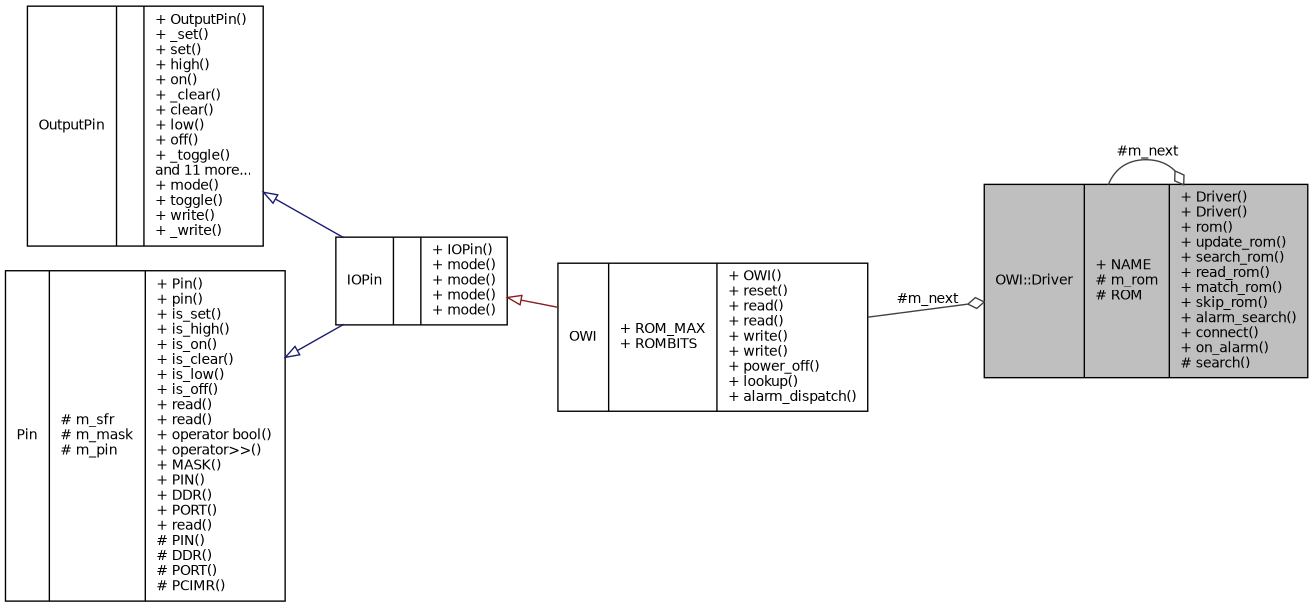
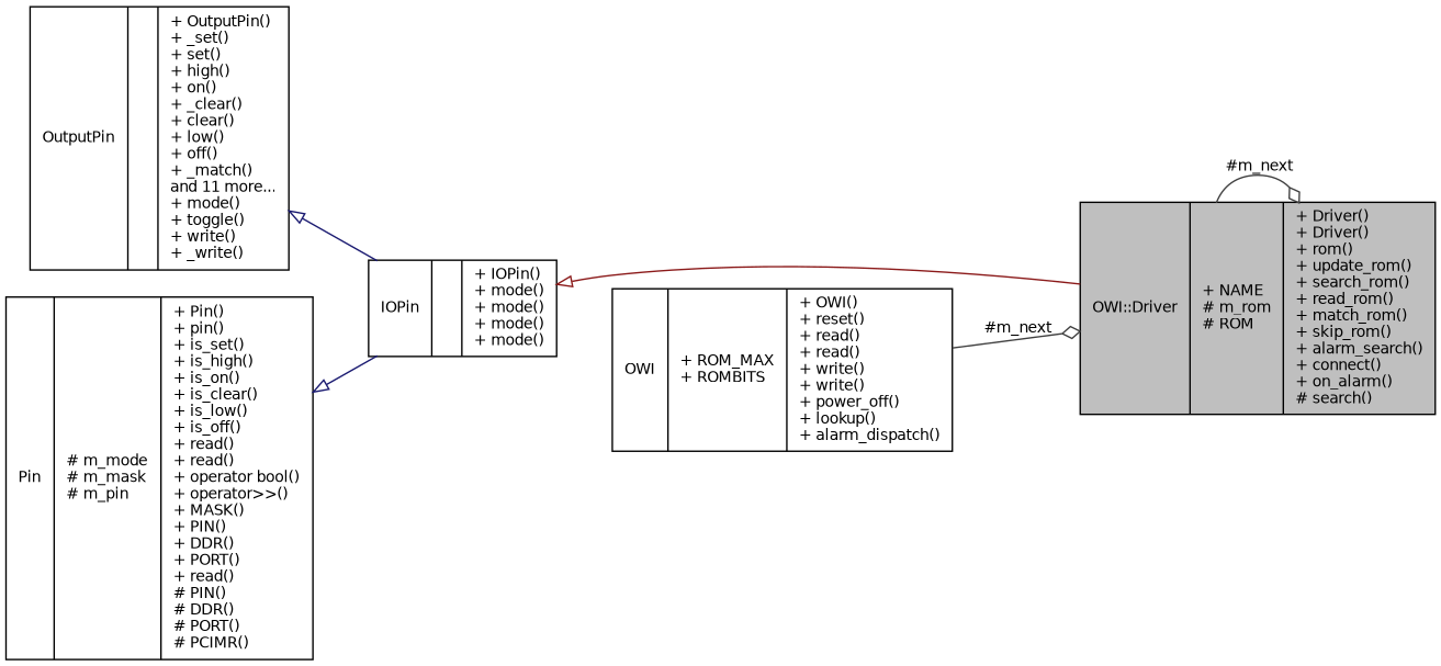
  digraph {
    rankdir=LR
    node [color=black fillcolor=white fontname=Helvetica fontsize=10 shape=record style=filled]
    edge [color=grey25 fontname=Helvetica fontsize=10 labelfontname=Helvetica labelfontsize=10 style=solid arrowtail=onormal dir=back]
    n1 [fillcolor=grey75 fontcolor=black height=0.2 label="{OWI::Driver\n|+ NAME\l# m_rom\l# ROM\l|+ Driver()\l+ Driver()\l+ rom()\l+ update_rom()\l+ search_rom()\l+ read_rom()\l+ match_rom()\l+ skip_rom()\l+ alarm_search()\l+ connect()\l+ on_alarm()\l# search()\l}" width=0.4]
    n2 [height=0.2 label="{OWI\n|+ ROM_MAX\l+ ROMBITS\l|+ OWI()\l+ reset()\l+ read()\l+ read()\l+ write()\l+ write()\l+ power_off()\l+ lookup()\l+ alarm_dispatch()\l}" width=0.4]
    n3 [height=0.2 label="{IOPin\n||+ IOPin()\l+ mode()\l+ mode()\l+ mode()\l+ mode()\l}" width=0.4]
-   n4 [height=0.2 label="{OutputPin\n||+ OutputPin()\l+ _set()\l+ set()\l+ high()\l+ on()\l+ _clear()\l+ clear()\l+ low()\l+ off()\l+ _toggle()\land 11 more...\l+ mode()\l+ toggle()\l+ write()\l+ _write()\l}" width=0.4]
-   n5 [height=0.2 label="{Pin\n|# m_sfr\l# m_mask\l# m_pin\l|+ Pin()\l+ pin()\l+ is_set()\l+ is_high()\l+ is_on()\l+ is_clear()\l+ is_low()\l+ is_off()\l+ read()\l+ read()\l+ operator bool()\l+ operator\>\>()\l+ MASK()\l+ PIN()\l+ DDR()\l+ PORT()\l+ read()\l# PIN()\l# DDR()\l# PORT()\l# PCIMR()\l}" width=0.4]
+   n4 [height=0.2 label="{OutputPin\n||+ OutputPin()\l+ _set()\l+ set()\l+ high()\l+ on()\l+ _clear()\l+ clear()\l+ low()\l+ off()\l+ _match()\land 11 more...\l+ mode()\l+ toggle()\l+ write()\l+ _write()\l}" width=0.4]
+   n5 [height=0.2 label="{Pin\n|# m_mode\l# m_mask\l# m_pin\l|+ Pin()\l+ pin()\l+ is_set()\l+ is_high()\l+ is_on()\l+ is_clear()\l+ is_low()\l+ is_off()\l+ read()\l+ read()\l+ operator bool()\l+ operator\>\>()\l+ MASK()\l+ PIN()\l+ DDR()\l+ PORT()\l+ read()\l# PIN()\l# DDR()\l# PORT()\l# PCIMR()\l}" width=0.4]
    n1 -> n1 [arrowhead=odiamond label=" #m_next" arrowtail="" dir=""]
    n2 -> n1 [arrowhead=odiamond label=" #m_next" arrowtail="" dir=""]
-   n3 -> n2 [color=firebrick4]
+   n3 -> n1 [color=firebrick4]
    n4 -> n3 [color=midnightblue]
    n5 -> n3 [color=midnightblue]
  }
